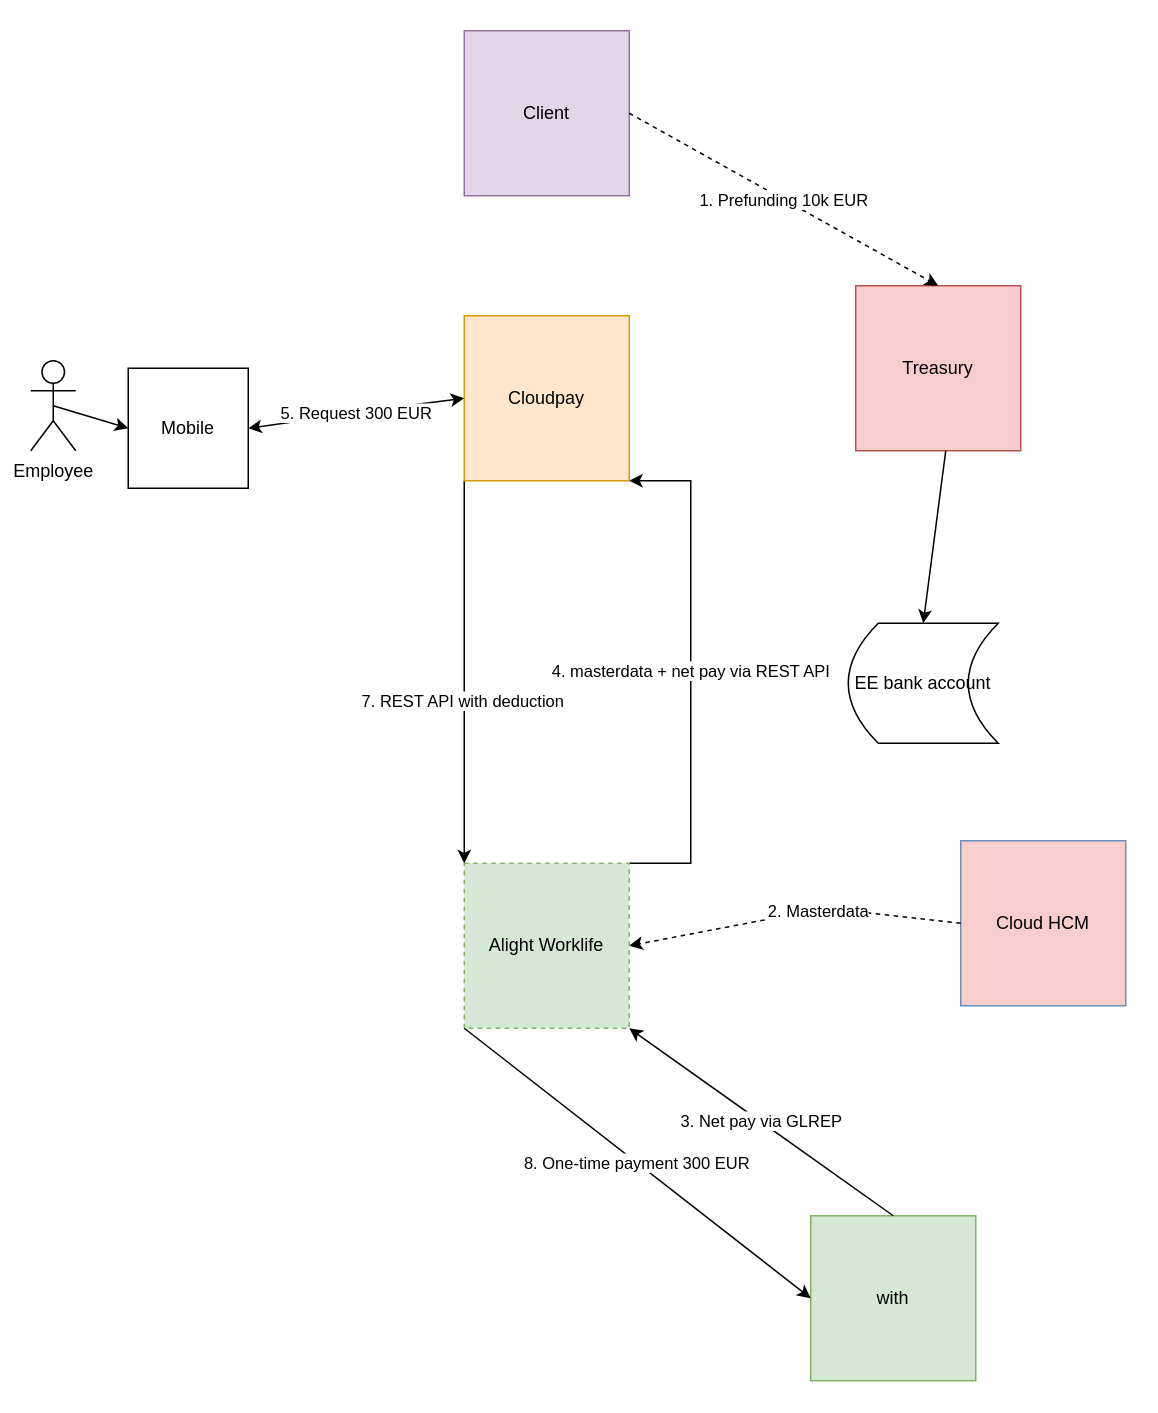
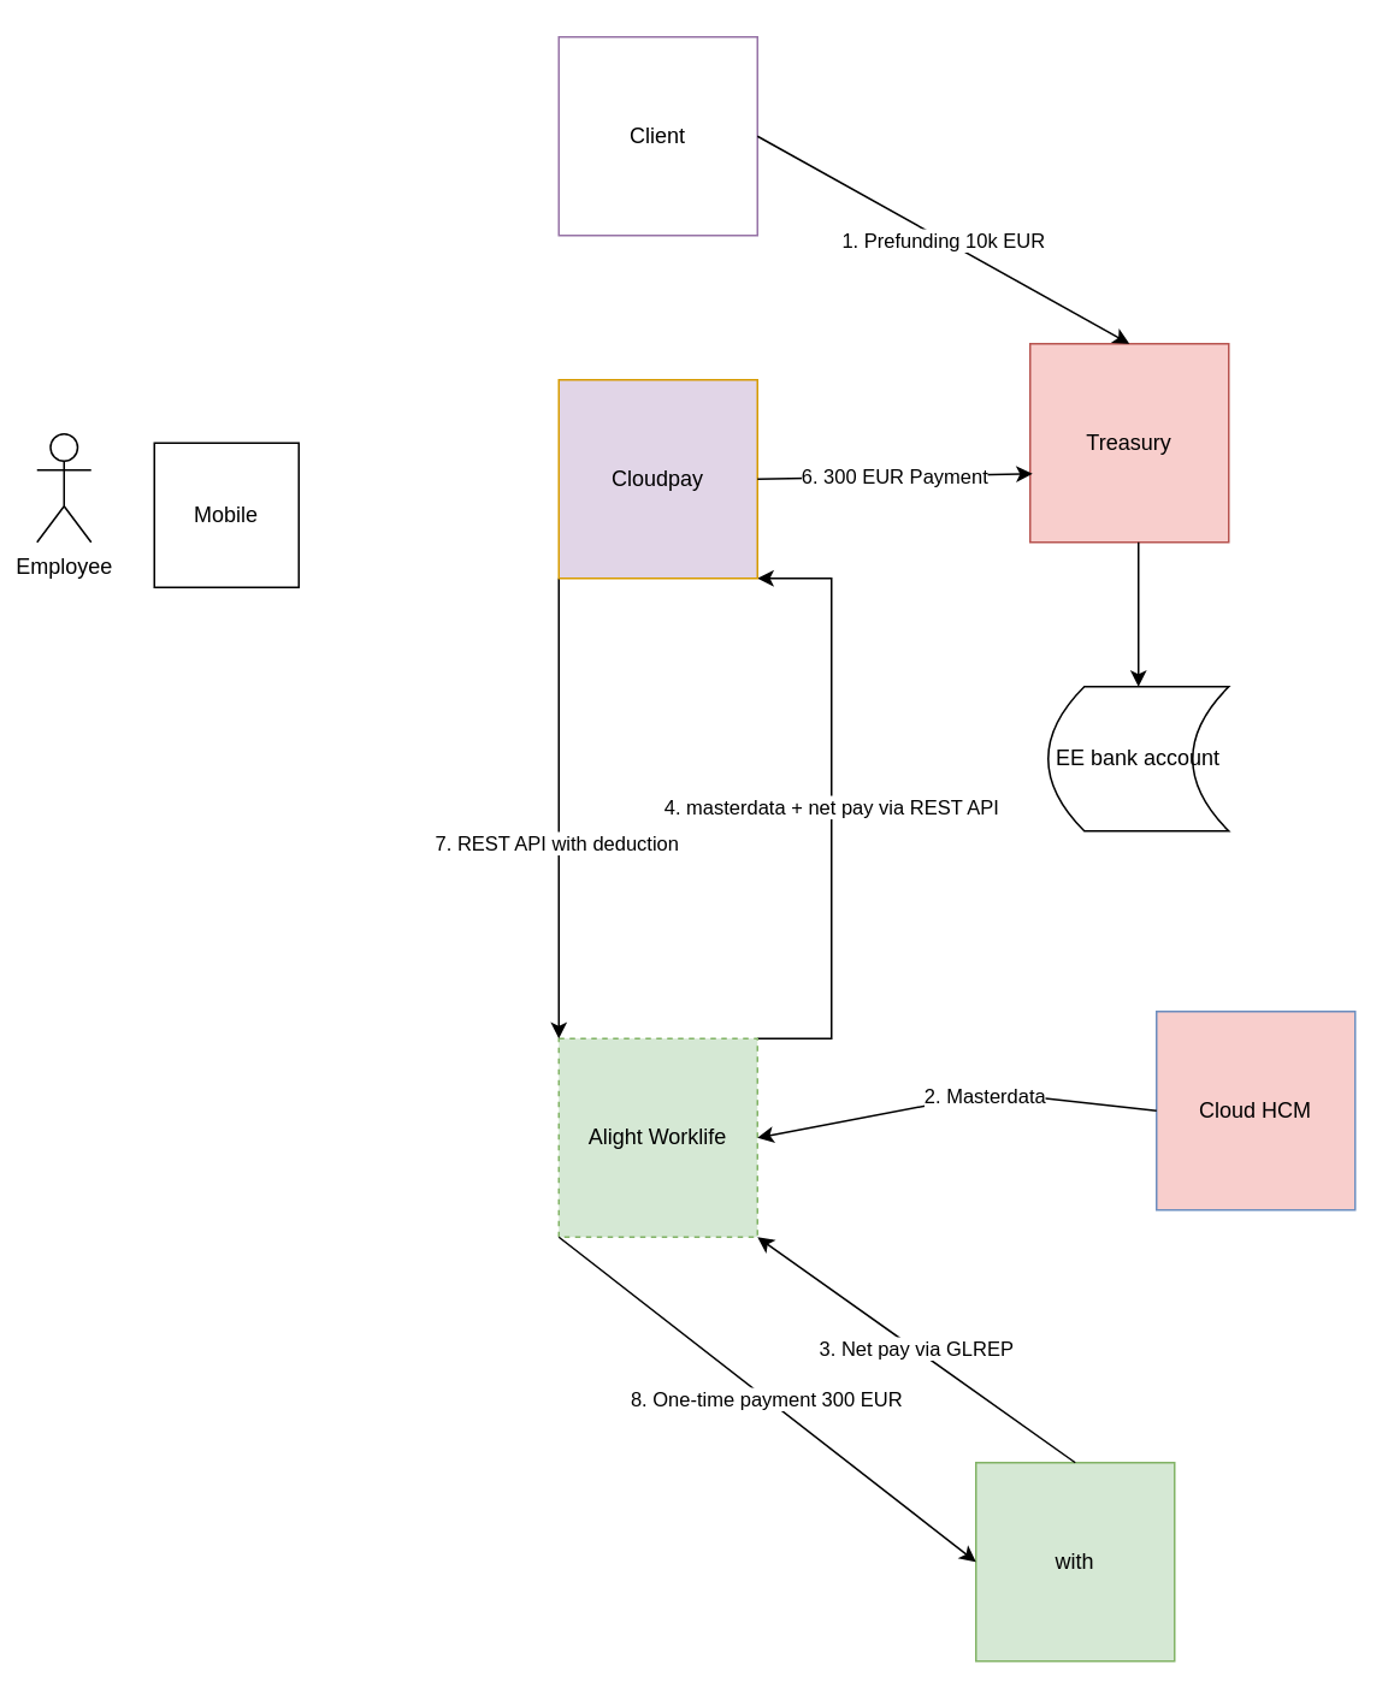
  <mxCell id="0" />
  <mxCell id="1" parent="0" />
  <mxCell id="2" value="4. masterdata + net pay via REST API" style="edgeStyle=orthogonalEdgeStyle;rounded=0;orthogonalLoop=1;jettySize=auto;html=1;exitX=1;exitY=0;exitDx=0;exitDy=0;entryX=1;entryY=1;entryDx=0;entryDy=0;" edge="1" parent="1" source="3" target="12"><mxGeometry relative="1" as="geometry"><Array as="points"><mxPoint x="460" y="575" /><mxPoint x="460" y="320" /></Array></mxGeometry></mxCell>
  <mxCell id="3" value="Alight Worklife" style="whiteSpace=wrap;html=1;aspect=fixed;fillColor=#d5e8d4;strokeColor=#82b366;dashed=1;" vertex="1" parent="1"><mxGeometry x="309" y="575" width="110" height="110" as="geometry" /></mxCell>
  <mxCell id="4" value="with" style="whiteSpace=wrap;html=1;aspect=fixed;fillColor=#d5e8d4;strokeColor=#82b366;" vertex="1" parent="1"><mxGeometry x="540" y="810" width="110" height="110" as="geometry" /></mxCell>
  <mxCell id="5" value="Employee" style="shape=umlActor;verticalLabelPosition=bottom;verticalAlign=top;html=1;outlineConnect=0;" vertex="1" parent="1"><mxGeometry x="20" y="240" width="30" height="60" as="geometry" /></mxCell>
  <mxCell id="6" value="Cloud HCM" style="whiteSpace=wrap;html=1;aspect=fixed;fillColor=#f8cecc;strokeColor=#6c8ebf;" vertex="1" parent="1"><mxGeometry x="640" y="560" width="110" height="110" as="geometry" /></mxCell>
- <mxCell id="7" value="" style="endArrow=classic;html=1;rounded=0;exitX=0;exitY=0.5;exitDx=0;exitDy=0;entryX=1;entryY=0.5;entryDx=0;entryDy=0;dashed=1;" edge="1" parent="1" source="6" target="3"><mxGeometry width="50" height="50" relative="1" as="geometry"><mxPoint x="340" y="600" as="sourcePoint" /><mxPoint x="450" y="520" as="targetPoint" /><Array as="points"><mxPoint x="550" y="605" /></Array></mxGeometry></mxCell>
+ <mxCell id="7" value="" style="endArrow=classic;html=1;rounded=0;exitX=0;exitY=0.5;exitDx=0;exitDy=0;entryX=1;entryY=0.5;entryDx=0;entryDy=0;" edge="1" parent="1" source="6" target="3"><mxGeometry width="50" height="50" relative="1" as="geometry"><mxPoint x="340" y="600" as="sourcePoint" /><mxPoint x="450" y="520" as="targetPoint" /><Array as="points"><mxPoint x="550" y="605" /></Array></mxGeometry></mxCell>
  <mxCell id="8" value="2. Masterdata" style="edgeLabel;html=1;align=center;verticalAlign=middle;resizable=0;points=[];" vertex="1" connectable="0" parent="7"><mxGeometry x="-0.142" relative="1" as="geometry"><mxPoint as="offset" /></mxGeometry></mxCell>
  <mxCell id="9" value="3. Net pay via GLREP" style="endArrow=classic;html=1;rounded=0;exitX=0.5;exitY=0;exitDx=0;exitDy=0;entryX=1;entryY=1;entryDx=0;entryDy=0;" edge="1" parent="1" source="4" target="3"><mxGeometry width="50" height="50" relative="1" as="geometry"><mxPoint x="340" y="600" as="sourcePoint" /><mxPoint x="420" y="560" as="targetPoint" /></mxGeometry></mxCell>
  <mxCell id="10" style="edgeStyle=orthogonalEdgeStyle;rounded=0;orthogonalLoop=1;jettySize=auto;html=1;exitX=0;exitY=1;exitDx=0;exitDy=0;entryX=0;entryY=0;entryDx=0;entryDy=0;" edge="1" parent="1" source="12" target="3"><mxGeometry relative="1" as="geometry" /></mxCell>
  <mxCell id="11" value="7. REST API with deduction" style="edgeLabel;html=1;align=center;verticalAlign=middle;resizable=0;points=[];" vertex="1" connectable="0" parent="10"><mxGeometry x="0.149" y="-2" relative="1" as="geometry"><mxPoint as="offset" /></mxGeometry></mxCell>
- <mxCell id="12" value="Cloudpay" style="whiteSpace=wrap;html=1;aspect=fixed;fillColor=#ffe6cc;strokeColor=#d79b00;" vertex="1" parent="1"><mxGeometry x="309" y="210" width="110" height="110" as="geometry" /></mxCell>
+ <mxCell id="12" value="Cloudpay" style="whiteSpace=wrap;html=1;aspect=fixed;fillColor=#e1d5e7;strokeColor=#d79b00;" vertex="1" parent="1"><mxGeometry x="309" y="210" width="110" height="110" as="geometry" /></mxCell>
  <mxCell id="13" value="Treasury" style="whiteSpace=wrap;html=1;aspect=fixed;fillColor=#f8cecc;strokeColor=#b85450;" vertex="1" parent="1"><mxGeometry x="570" y="190" width="110" height="110" as="geometry" /></mxCell>
+ <mxCell id="14" value="6. 300 EUR Payment" style="endArrow=classic;html=1;rounded=0;entryX=0.012;entryY=0.655;entryDx=0;entryDy=0;entryPerimeter=0;exitX=1;exitY=0.5;exitDx=0;exitDy=0;" edge="1" parent="1" source="12" target="13"><mxGeometry width="50" height="50" relative="1" as="geometry"><mxPoint x="420" y="260" as="sourcePoint" /><mxPoint x="390" y="550" as="targetPoint" /><Array as="points" /></mxGeometry></mxCell>
  <mxCell id="15" value="Mobile" style="whiteSpace=wrap;html=1;aspect=fixed;" vertex="1" parent="1"><mxGeometry x="85" y="245" width="80" height="80" as="geometry" /></mxCell>
- <mxCell id="16" value="" style="endArrow=classic;html=1;rounded=0;exitX=0.5;exitY=0.5;exitDx=0;exitDy=0;exitPerimeter=0;entryX=0;entryY=0.5;entryDx=0;entryDy=0;" edge="1" parent="1" source="5" target="15"><mxGeometry width="50" height="50" relative="1" as="geometry"><mxPoint x="340" y="600" as="sourcePoint" /><mxPoint x="390" y="550" as="targetPoint" /></mxGeometry></mxCell>
- <mxCell id="17" value="5. Request 300 EUR" style="endArrow=classic;startArrow=classic;html=1;rounded=0;entryX=0;entryY=0.5;entryDx=0;entryDy=0;exitX=1;exitY=0.5;exitDx=0;exitDy=0;" edge="1" parent="1" source="15" target="12"><mxGeometry width="50" height="50" relative="1" as="geometry"><mxPoint x="230" y="270" as="sourcePoint" /><mxPoint x="280" y="220" as="targetPoint" /><Array as="points"><mxPoint x="270" y="270" /></Array></mxGeometry></mxCell>
- <mxCell id="18" value="Client" style="whiteSpace=wrap;html=1;aspect=fixed;fillColor=#e1d5e7;strokeColor=#9673a6;" vertex="1" parent="1"><mxGeometry x="309" y="20" width="110" height="110" as="geometry" /></mxCell>
- <mxCell id="19" value="1. Prefunding 10k EUR" style="endArrow=classic;html=1;rounded=0;exitX=1;exitY=0.5;exitDx=0;exitDy=0;entryX=0.5;entryY=0;entryDx=0;entryDy=0;dashed=1;" edge="1" parent="1" source="18" target="13"><mxGeometry width="50" height="50" relative="1" as="geometry"><mxPoint x="340" y="600" as="sourcePoint" /><mxPoint x="390" y="550" as="targetPoint" /></mxGeometry></mxCell>
+ <mxCell id="18" value="Client" style="whiteSpace=wrap;html=1;aspect=fixed;fillColor=#ffffff;strokeColor=#9673a6;" vertex="1" parent="1"><mxGeometry x="309" y="20" width="110" height="110" as="geometry" /></mxCell>
+ <mxCell id="19" value="1. Prefunding 10k EUR" style="endArrow=classic;html=1;rounded=0;exitX=1;exitY=0.5;exitDx=0;exitDy=0;entryX=0.5;entryY=0;entryDx=0;entryDy=0;" edge="1" parent="1" source="18" target="13"><mxGeometry width="50" height="50" relative="1" as="geometry"><mxPoint x="340" y="600" as="sourcePoint" /><mxPoint x="390" y="550" as="targetPoint" /></mxGeometry></mxCell>
  <mxCell id="20" value="8. One-time payment 300 EUR" style="endArrow=classic;html=1;rounded=0;exitX=0;exitY=1;exitDx=0;exitDy=0;entryX=0;entryY=0.5;entryDx=0;entryDy=0;" edge="1" parent="1" source="3" target="4"><mxGeometry width="50" height="50" relative="1" as="geometry"><mxPoint x="340" y="600" as="sourcePoint" /><mxPoint x="390" y="550" as="targetPoint" /></mxGeometry></mxCell>
- <mxCell id="21" value="EE bank account" style="shape=dataStorage;whiteSpace=wrap;html=1;fixedSize=1;" vertex="1" parent="1"><mxGeometry x="565" y="415" width="100" height="80" as="geometry" /></mxCell>
+ <mxCell id="21" value="EE bank account" style="shape=dataStorage;whiteSpace=wrap;html=1;fixedSize=1;" vertex="1" parent="1"><mxGeometry x="580" y="380" width="100" height="80" as="geometry" /></mxCell>
  <mxCell id="22" value="" style="endArrow=classic;html=1;rounded=0;entryX=0.5;entryY=0;entryDx=0;entryDy=0;" edge="1" parent="1" target="21"><mxGeometry width="50" height="50" relative="1" as="geometry"><mxPoint x="630" y="300" as="sourcePoint" /><mxPoint x="680" y="250" as="targetPoint" /></mxGeometry></mxCell>
